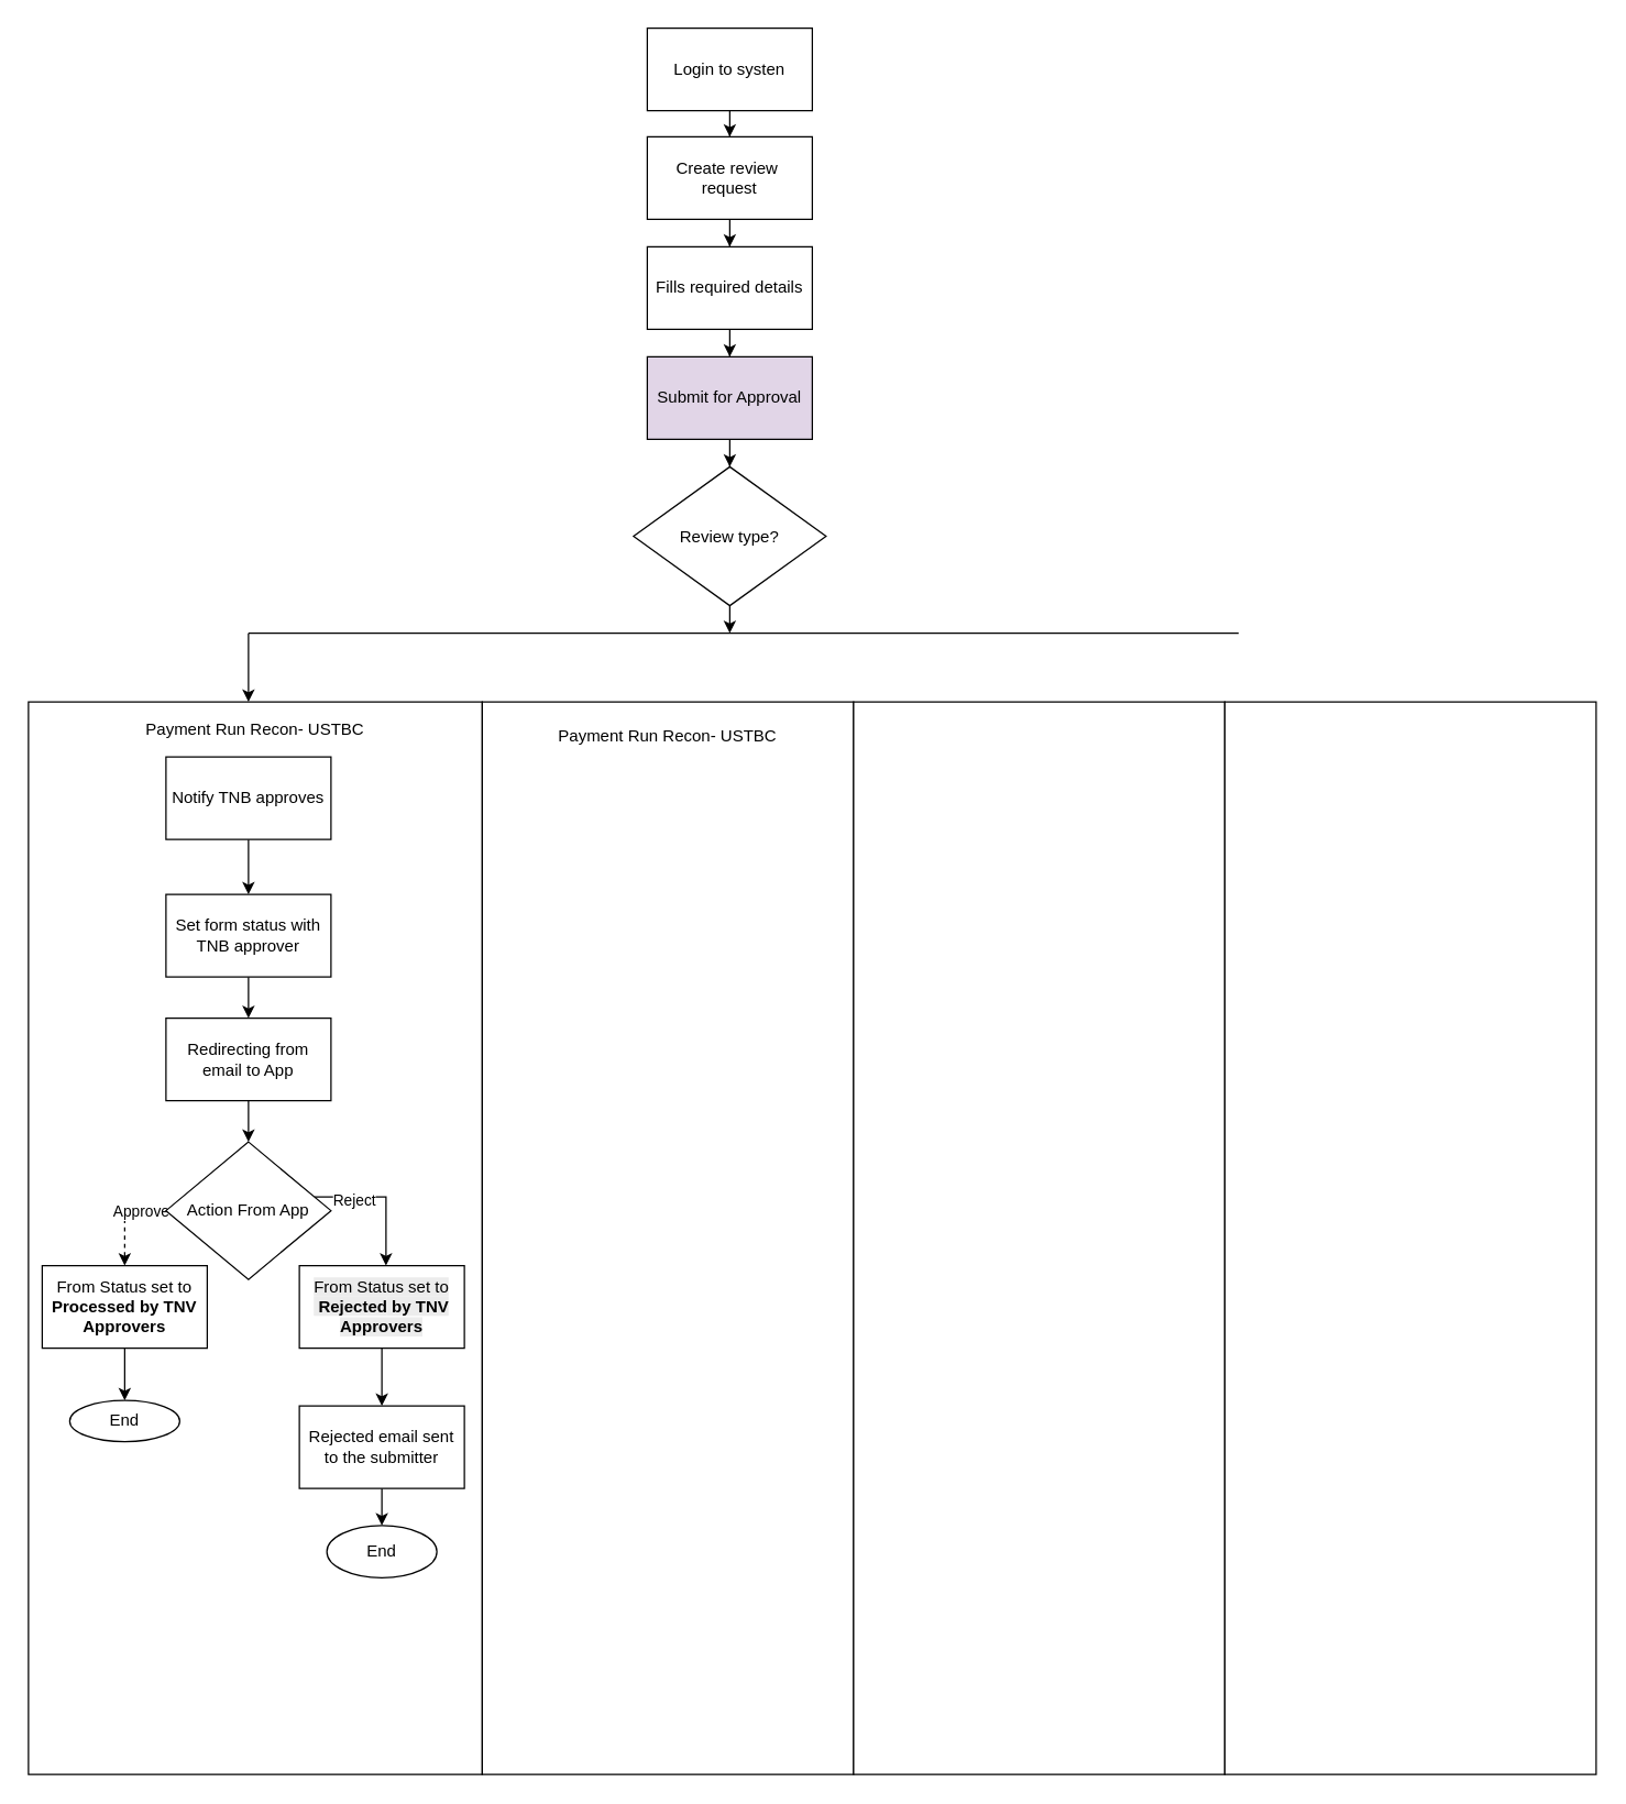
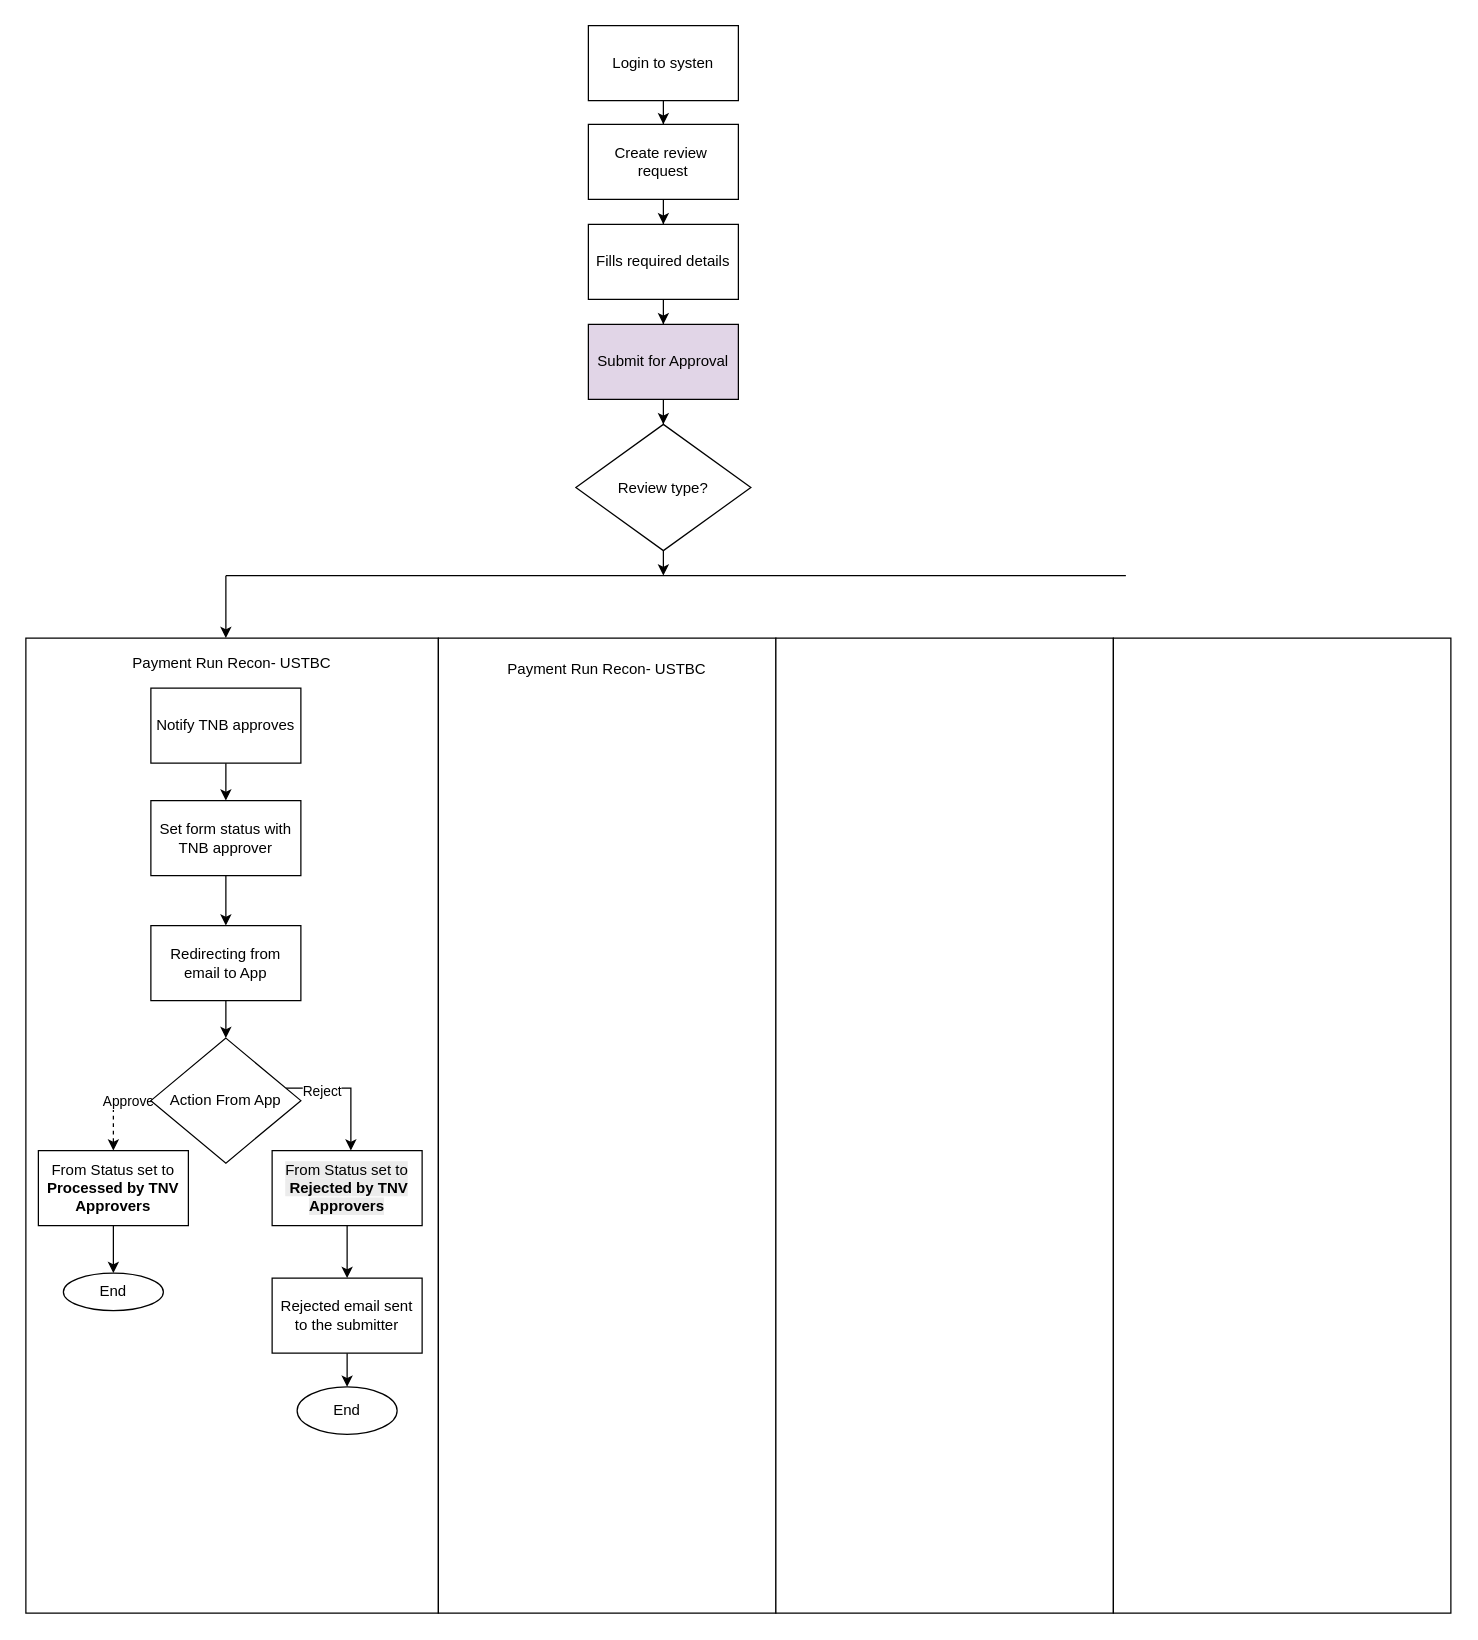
  <mxCell id="0" />
  <mxCell id="1" parent="0" />
  <mxCell id="2" value="" style="edgeStyle=orthogonalEdgeStyle;rounded=0;orthogonalLoop=1;jettySize=auto;html=1;" edge="1" parent="1" source="3" target="5"><mxGeometry relative="1" as="geometry" /></mxCell>
  <mxCell id="3" value="Login to systen" style="rounded=0;whiteSpace=wrap;html=1;" vertex="1" parent="1"><mxGeometry x="470" y="20" width="120" height="60" as="geometry" /></mxCell>
  <mxCell id="4" value="" style="edgeStyle=orthogonalEdgeStyle;rounded=0;orthogonalLoop=1;jettySize=auto;html=1;" edge="1" parent="1" source="5" target="7"><mxGeometry relative="1" as="geometry" /></mxCell>
  <mxCell id="5" value="Create review&amp;nbsp;&lt;div&gt;request&lt;/div&gt;" style="rounded=0;whiteSpace=wrap;html=1;" vertex="1" parent="1"><mxGeometry x="470" y="99" width="120" height="60" as="geometry" /></mxCell>
  <mxCell id="6" value="" style="edgeStyle=orthogonalEdgeStyle;rounded=0;orthogonalLoop=1;jettySize=auto;html=1;" edge="1" parent="1" source="7" target="9"><mxGeometry relative="1" as="geometry" /></mxCell>
  <mxCell id="7" value="Fills required details" style="rounded=0;whiteSpace=wrap;html=1;" vertex="1" parent="1"><mxGeometry x="470" y="179" width="120" height="60" as="geometry" /></mxCell>
  <mxCell id="8" value="" style="edgeStyle=orthogonalEdgeStyle;rounded=0;orthogonalLoop=1;jettySize=auto;html=1;" edge="1" parent="1" source="9" target="10"><mxGeometry relative="1" as="geometry" /></mxCell>
  <mxCell id="9" value="Submit for Approval" style="rounded=0;whiteSpace=wrap;html=1;fillColor=#e1d5e7;" vertex="1" parent="1"><mxGeometry x="470" y="259" width="120" height="60" as="geometry" /></mxCell>
  <mxCell id="10" value="Review type?" style="rhombus;whiteSpace=wrap;html=1;rounded=0;" vertex="1" parent="1"><mxGeometry x="460" y="339" width="140" height="101" as="geometry" /></mxCell>
  <mxCell id="11" value="" style="endArrow=classic;html=1;rounded=0;exitX=0.5;exitY=1;exitDx=0;exitDy=0;" edge="1" parent="1" source="10"><mxGeometry width="50" height="50" relative="1" as="geometry"><mxPoint x="530" y="430" as="sourcePoint" /><mxPoint x="530" y="460" as="targetPoint" /></mxGeometry></mxCell>
  <mxCell id="12" value="" style="endArrow=none;html=1;rounded=0;" edge="1" parent="1"><mxGeometry width="50" height="50" relative="1" as="geometry"><mxPoint x="180" y="460" as="sourcePoint" /><mxPoint x="900" y="460" as="targetPoint" /><Array as="points" /></mxGeometry></mxCell>
  <mxCell id="13" value="" style="endArrow=classic;html=1;rounded=0;" edge="1" parent="1"><mxGeometry width="50" height="50" relative="1" as="geometry"><mxPoint x="180" y="460" as="sourcePoint" /><mxPoint x="180" y="510" as="targetPoint" /></mxGeometry></mxCell>
  <mxCell id="14" value="" style="rounded=0;whiteSpace=wrap;html=1;" vertex="1" parent="1"><mxGeometry x="20" y="510" width="330" height="780" as="geometry" /></mxCell>
  <mxCell id="15" value="Payment Run Recon- USTBC" style="text;html=1;align=center;verticalAlign=middle;whiteSpace=wrap;rounded=0;" vertex="1" parent="1"><mxGeometry x="90" y="515" width="190" height="30" as="geometry" /></mxCell>
  <mxCell id="16" value="" style="edgeStyle=orthogonalEdgeStyle;rounded=0;orthogonalLoop=1;jettySize=auto;html=1;" edge="1" parent="1" source="17" target="19"><mxGeometry relative="1" as="geometry" /></mxCell>
  <mxCell id="17" value="Notify TNB approves" style="rounded=0;whiteSpace=wrap;html=1;" vertex="1" parent="1"><mxGeometry x="120" y="550" width="120" height="60" as="geometry" /></mxCell>
  <mxCell id="18" value="" style="edgeStyle=orthogonalEdgeStyle;rounded=0;orthogonalLoop=1;jettySize=auto;html=1;" edge="1" parent="1" source="19" target="21"><mxGeometry relative="1" as="geometry" /></mxCell>
- <mxCell id="19" value="Set form status with TNB approver" style="rounded=0;whiteSpace=wrap;html=1;" vertex="1" parent="1"><mxGeometry x="120" y="650" width="120" height="60" as="geometry" /></mxCell>
+ <mxCell id="19" value="Set form status with TNB approver" style="rounded=0;whiteSpace=wrap;html=1;" vertex="1" parent="1"><mxGeometry x="120" y="640" width="120" height="60" as="geometry" /></mxCell>
  <mxCell id="20" value="" style="edgeStyle=orthogonalEdgeStyle;rounded=0;orthogonalLoop=1;jettySize=auto;html=1;" edge="1" parent="1" source="21" target="27"><mxGeometry relative="1" as="geometry" /></mxCell>
  <mxCell id="21" value="Redirecting from email to App" style="rounded=0;whiteSpace=wrap;html=1;" vertex="1" parent="1"><mxGeometry x="120" y="740" width="120" height="60" as="geometry" /></mxCell>
  <mxCell id="22" value="" style="edgeStyle=orthogonalEdgeStyle;rounded=0;orthogonalLoop=1;jettySize=auto;html=1;exitX=0;exitY=0.5;exitDx=0;exitDy=0;dashed=1;" edge="1" parent="1" source="27" target="29"><mxGeometry relative="1" as="geometry" /></mxCell>
  <mxCell id="23" value="Approve" style="edgeLabel;html=1;align=center;verticalAlign=middle;resizable=0;points=[];" vertex="1" connectable="0" parent="22"><mxGeometry x="-0.504" relative="1" as="geometry"><mxPoint x="-2" as="offset" /></mxGeometry></mxCell>
  <mxCell id="24" value="" style="edgeStyle=orthogonalEdgeStyle;rounded=0;orthogonalLoop=1;jettySize=auto;html=1;" edge="1" parent="1" source="27" target="31"><mxGeometry relative="1" as="geometry"><Array as="points"><mxPoint x="280" y="870" /></Array></mxGeometry></mxCell>
  <mxCell id="25" value="Reject" style="edgeLabel;html=1;align=center;verticalAlign=middle;resizable=0;points=[];" vertex="1" connectable="0" parent="24"><mxGeometry x="-0.693" y="-2" relative="1" as="geometry"><mxPoint x="12" as="offset" /></mxGeometry></mxCell>
  <mxCell id="26" style="edgeStyle=orthogonalEdgeStyle;rounded=0;orthogonalLoop=1;jettySize=auto;html=1;exitX=1;exitY=0.5;exitDx=0;exitDy=0;strokeColor=#FF6392;fontColor=#5AA9E6;fillColor=#FFE45E;" edge="1" parent="1" source="27"><mxGeometry relative="1" as="geometry"><mxPoint x="220" y="870" as="targetPoint" /></mxGeometry></mxCell>
  <mxCell id="27" value="Action From App" style="rhombus;whiteSpace=wrap;html=1;rounded=0;" vertex="1" parent="1"><mxGeometry x="120" y="830" width="120" height="100" as="geometry" /></mxCell>
  <mxCell id="28" value="" style="edgeStyle=orthogonalEdgeStyle;rounded=0;orthogonalLoop=1;jettySize=auto;html=1;" edge="1" parent="1" source="29" target="32"><mxGeometry relative="1" as="geometry" /></mxCell>
  <mxCell id="29" value="From Status set to &lt;b&gt;Processed by TNV Approvers&lt;/b&gt;" style="whiteSpace=wrap;html=1;rounded=0;" vertex="1" parent="1"><mxGeometry x="30" y="920" width="120" height="60" as="geometry" /></mxCell>
  <mxCell id="30" value="" style="edgeStyle=orthogonalEdgeStyle;rounded=0;orthogonalLoop=1;jettySize=auto;html=1;" edge="1" parent="1" source="31" target="34"><mxGeometry relative="1" as="geometry" /></mxCell>
  <mxCell id="31" value="&lt;br&gt;&lt;span style=&quot;color: rgb(0, 0, 0); font-family: Helvetica; font-size: 12px; font-style: normal; font-variant-ligatures: normal; font-variant-caps: normal; letter-spacing: normal; orphans: 2; text-align: center; text-indent: 0px; text-transform: none; widows: 2; word-spacing: 0px; -webkit-text-stroke-width: 0px; white-space: normal; background-color: rgb(236, 236, 236); text-decoration-thickness: initial; text-decoration-style: initial; text-decoration-color: initial; float: none; display: inline !important;&quot;&gt;From Status set to&lt;br&gt;&amp;nbsp;&lt;b&gt;Rejected&lt;/b&gt;&lt;/span&gt;&lt;b style=&quot;forced-color-adjust: none; color: rgb(0, 0, 0); font-family: Helvetica; font-size: 12px; font-style: normal; font-variant-ligatures: normal; font-variant-caps: normal; letter-spacing: normal; orphans: 2; text-align: center; text-indent: 0px; text-transform: none; widows: 2; word-spacing: 0px; -webkit-text-stroke-width: 0px; white-space: normal; background-color: rgb(236, 236, 236); text-decoration-thickness: initial; text-decoration-style: initial; text-decoration-color: initial;&quot;&gt;&amp;nbsp;by TNV Approvers&lt;/b&gt;&lt;div&gt;&lt;br/&gt;&lt;/div&gt;" style="whiteSpace=wrap;html=1;rounded=0;" vertex="1" parent="1"><mxGeometry x="217" y="920" width="120" height="60" as="geometry" /></mxCell>
  <mxCell id="32" value="End" style="ellipse;whiteSpace=wrap;html=1;rounded=0;" vertex="1" parent="1"><mxGeometry x="50" y="1018" width="80" height="30" as="geometry" /></mxCell>
  <mxCell id="33" value="" style="edgeStyle=orthogonalEdgeStyle;rounded=0;orthogonalLoop=1;jettySize=auto;html=1;" edge="1" parent="1" source="34" target="35"><mxGeometry relative="1" as="geometry" /></mxCell>
  <mxCell id="34" value="&lt;div&gt;Rejected email sent to the submitter&lt;/div&gt;" style="whiteSpace=wrap;html=1;rounded=0;" vertex="1" parent="1"><mxGeometry x="217" y="1022" width="120" height="60" as="geometry" /></mxCell>
  <mxCell id="35" value="End" style="ellipse;whiteSpace=wrap;html=1;rounded=0;" vertex="1" parent="1"><mxGeometry x="237" y="1109" width="80" height="38" as="geometry" /></mxCell>
  <mxCell id="36" value="" style="rounded=0;whiteSpace=wrap;html=1;" vertex="1" parent="1"><mxGeometry x="350" y="510" width="270" height="780" as="geometry" /></mxCell>
  <mxCell id="37" value="" style="rounded=0;whiteSpace=wrap;html=1;" vertex="1" parent="1"><mxGeometry x="620" y="510" width="270" height="780" as="geometry" /></mxCell>
  <mxCell id="38" value="Payment Run Recon- USTBC" style="text;html=1;align=center;verticalAlign=middle;whiteSpace=wrap;rounded=0;" vertex="1" parent="1"><mxGeometry x="390" y="520" width="190" height="30" as="geometry" /></mxCell>
  <mxCell id="39" value="" style="rounded=0;whiteSpace=wrap;html=1;" vertex="1" parent="1"><mxGeometry x="890" y="510" width="270" height="780" as="geometry" /></mxCell>
